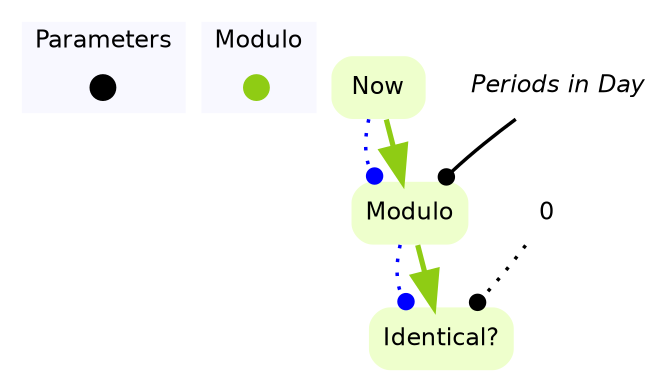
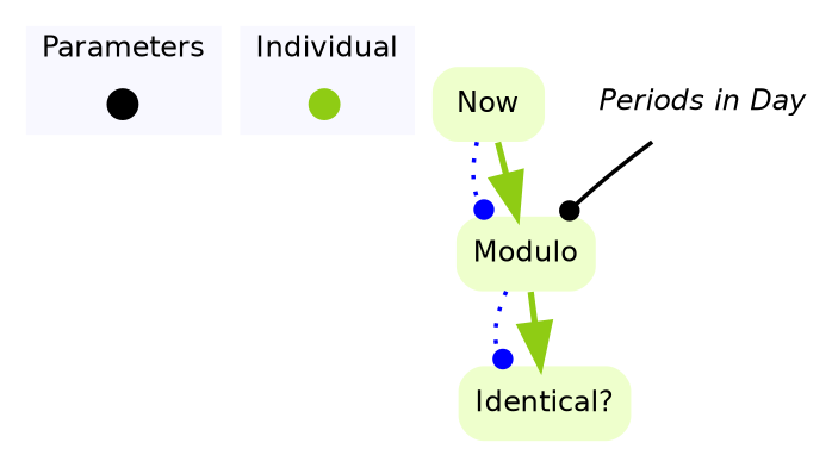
  digraph {
    node [color="0.222, 0.2, 1.0" shape=none style=filled fontname=Helvetica]
    edge [arrowhead=dot color=black penwidth=2.0 style=dotted]
    contextOverview [color=black fixedsize=true fontcolor=white height=.2 shape=point width=.2 fontname=""]
    deriveDaytimeOverview [color="0.222, 0.9 , 0.8" fixedsize=true fontcolor=white height=.2 shape=point width=.2]
    n3 [color=none fillcolor=white fontsize=14 label=<<i>Periods in Day</i>>]
    n4 [label=Modulo style="rounded,filled"]
    n5 [label="Identical?" style="rounded,filled"]
    n6 [label=Now style="rounded,filled"]
-   n7 [label=0 color="" style=""]
    subgraph cluster_1 {
      color=white
      fillcolor=ghostwhite
      fontname=Helvetica
      label=Parameters
      labeljust=l
      style=filled
      contextOverview
    }
    subgraph cluster_2 {
      color=white
      fillcolor=ghostwhite
      fontname=Helvetica
-     label=Modulo
+     label=Individual
      labeljust=l
      nodesep=0.1
      style=filled
      deriveDaytimeOverview
    }
    n3 -> n4 [headport=ne style=solid]
    n4 -> n5 [arrowsize=2.0 color="0.222, 0.9 , 0.8" penwidth=3.0 arrowhead="" style=""]
    n4 -> n5 [color=blue headport=nw]
    n6 -> n4 [arrowsize=2.0 color="0.222, 0.9 , 0.8" penwidth=3.0 arrowhead="" style=""]
    n6 -> n4 [color=blue headport=nw]
-   n7 -> n5 [headport=ne]
  }
